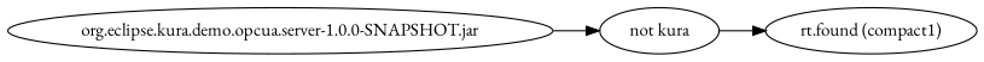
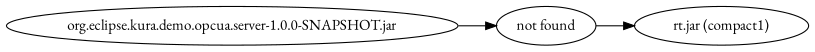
  digraph {
    fontname="EB Garamond"
    rankdir=LR
    node [fontname="EB Garamond"]
    edge [fontname="EB Garamond"]
    "org.eclipse.kura.demo.opcua.server-1.0.0-SNAPSHOT.jar"
-   "not found" [label="not kura"]
-   "rt.jar (compact1)" [label="rt.found (compact1)"]
+   "not found"
+   "rt.jar (compact1)"
    "org.eclipse.kura.demo.opcua.server-1.0.0-SNAPSHOT.jar" -> "not found"
    "not found" -> "rt.jar (compact1)"
  }
